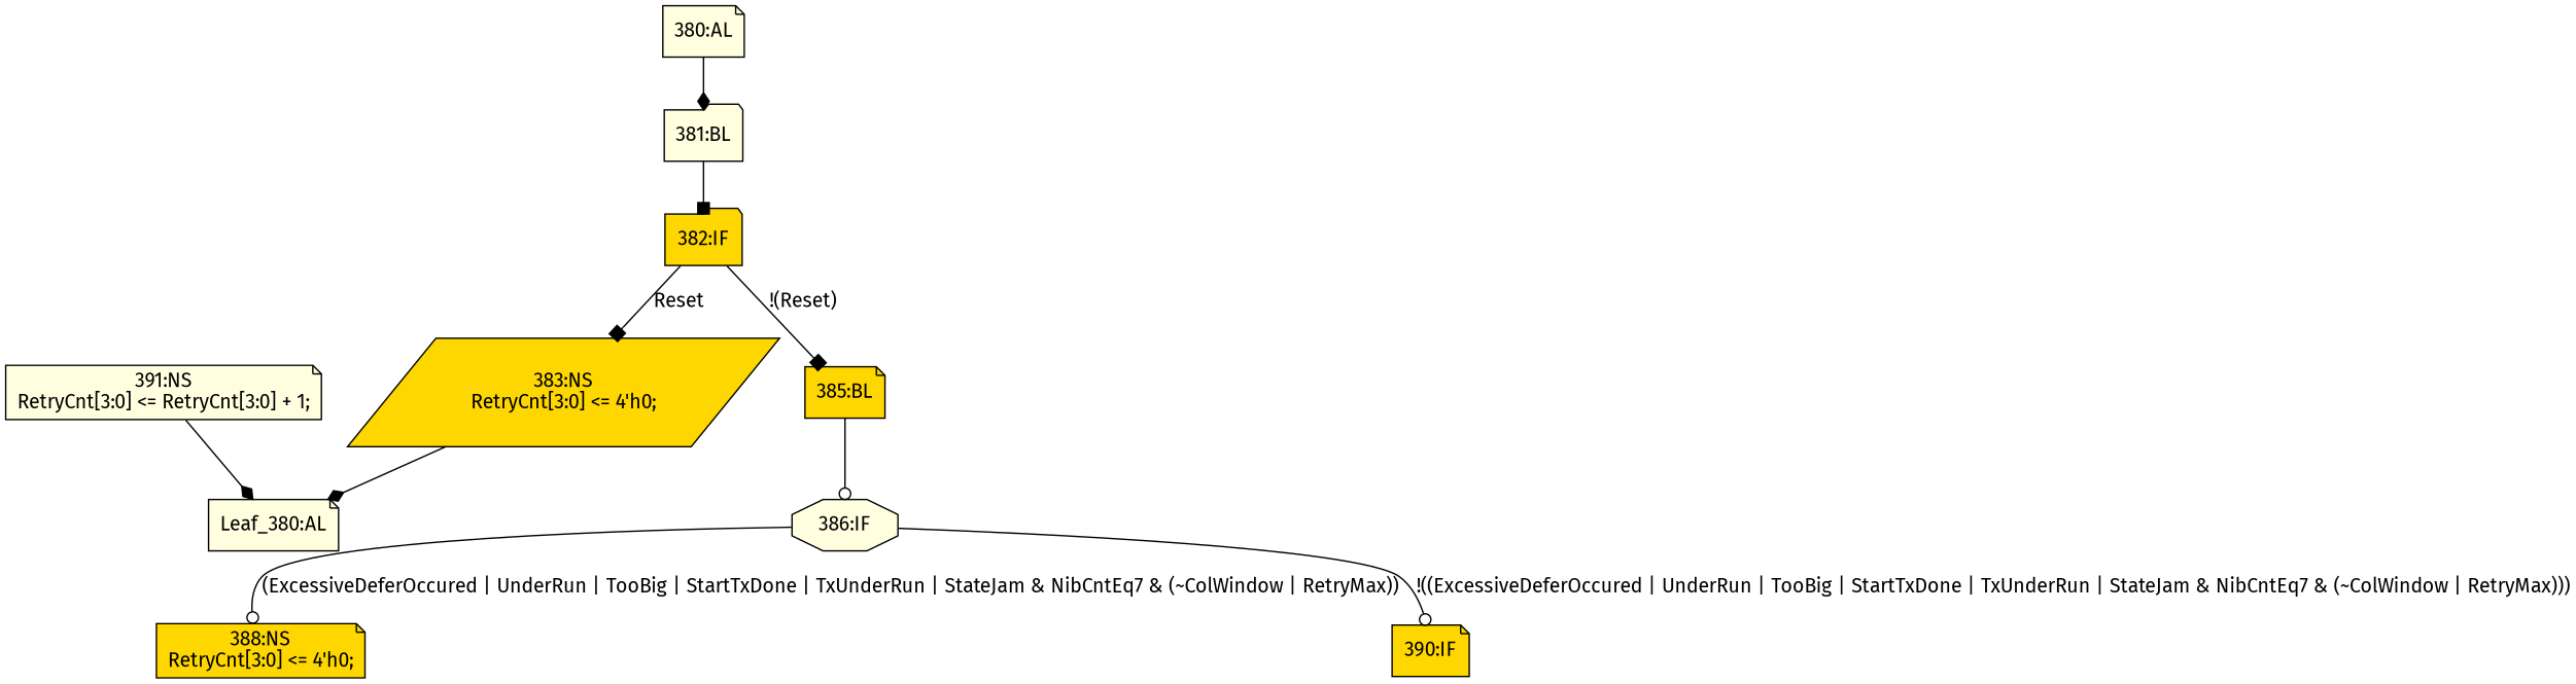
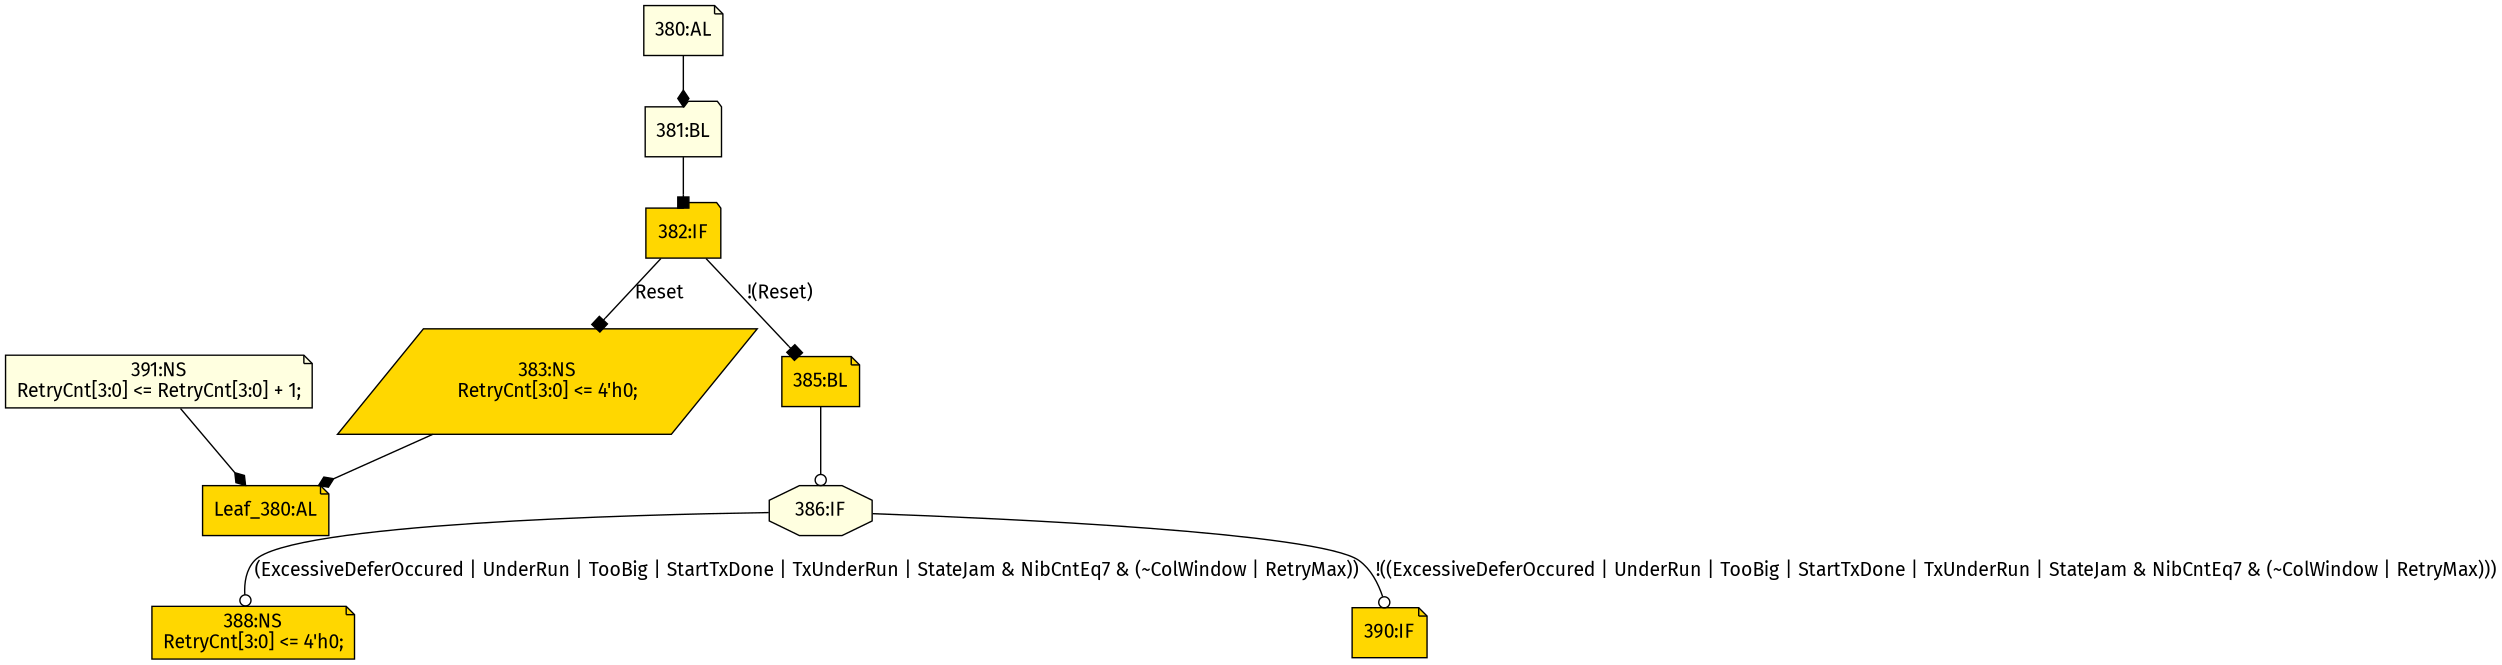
  strict digraph {
    fontname="Fira Sans"
    node [fillcolor=gold fontname="Fira Sans" shape=note statements="[]" style=filled typ=NonblockingSubstitution]
    edge [arrowhead=diamond cond="[]" fontname="Fira Sans" lineno=None]
    n1 [ast="<pyverilog.vparser.ast.NonblockingSubstitution object at 0x7ff8277fd410>" label="383:NS\nRetryCnt[3:0] <= 4'h0;" shape=parallelogram statements="[<pyverilog.vparser.ast.NonblockingSubstitution object at 0x7ff8277fd410>]"]
-   n2 [def_var="['RetryCnt']" fillcolor=lightyellow label="Leaf_380:AL" statements="" typ=""]
+   n2 [def_var="['RetryCnt']" label="Leaf_380:AL" statements="" typ=""]
    n3 [ast="<pyverilog.vparser.ast.NonblockingSubstitution object at 0x7ff8277fd890>" fillcolor=lightyellow label="391:NS\nRetryCnt[3:0] <= RetryCnt[3:0] + 1;" statements="[<pyverilog.vparser.ast.NonblockingSubstitution object at 0x7ff8277fd890>]"]
    n4 [ast="<pyverilog.vparser.ast.IfStatement object at 0x7ff8277fd310>" fillcolor=lightyellow label="386:IF" shape=octagon typ=IfStatement]
    n5 [ast="<pyverilog.vparser.ast.NonblockingSubstitution object at 0x7ff8277fd850>" label="388:NS\nRetryCnt[3:0] <= 4'h0;" statements="[<pyverilog.vparser.ast.NonblockingSubstitution object at 0x7ff8277fd850>]"]
    n6 [ast="<pyverilog.vparser.ast.IfStatement object at 0x7ff8277fd050>" label="390:IF" typ=IfStatement]
    n7 [ast="<pyverilog.vparser.ast.Block object at 0x7ff826d9c2d0>" fillcolor=lightyellow label="381:BL" shape=folder typ=Block]
    n8 [ast="<pyverilog.vparser.ast.IfStatement object at 0x7ff826d9c310>" label="382:IF" shape=folder typ=IfStatement]
    n9 [ast="<pyverilog.vparser.ast.Block object at 0x7ff826d9c350>" label="385:BL" typ=Block]
    n10 [ast="<pyverilog.vparser.ast.Always object at 0x7ff826d9c150>" clk_sens=False fillcolor=lightyellow label="380:AL" sens="['MTxClk', 'Reset']" typ=Always use_var="['Reset', 'StateJam', 'TxUnderRun', 'RetryMax', 'NibCntEq7', 'StateBackOff', 'RetryCnt', 'UnderRun', 'NoBckof', 'RandomEqByteCnt', 'TooBig', 'ColWindow', 'RandomEq0', 'StartTxDone', 'ExcessiveDeferOccured']"]
    n1 -> n2
    n3 -> n2
    n4 -> n5 [arrowhead=odot cond="['ExcessiveDeferOccured', 'UnderRun', 'TooBig', 'StartTxDone', 'TxUnderRun', 'StateJam', 'NibCntEq7', 'ColWindow', 'RetryMax']" label="(ExcessiveDeferOccured | UnderRun | TooBig | StartTxDone | TxUnderRun | StateJam & NibCntEq7 & (~ColWindow | RetryMax))" lineno=386]
    n4 -> n6 [arrowhead=odot cond="['ExcessiveDeferOccured', 'UnderRun', 'TooBig', 'StartTxDone', 'TxUnderRun', 'StateJam', 'NibCntEq7', 'ColWindow', 'RetryMax']" label="!((ExcessiveDeferOccured | UnderRun | TooBig | StartTxDone | TxUnderRun | StateJam & NibCntEq7 & (~ColWindow | RetryMax)))" lineno=386]
    n7 -> n8 [arrowhead=box]
    n8 -> n1 [arrowhead=box cond="['Reset']" label=Reset lineno=382]
    n8 -> n9 [arrowhead=box cond="['Reset']" label="!(Reset)" lineno=382]
    n9 -> n4 [arrowhead=odot]
    n10 -> n7
  }
